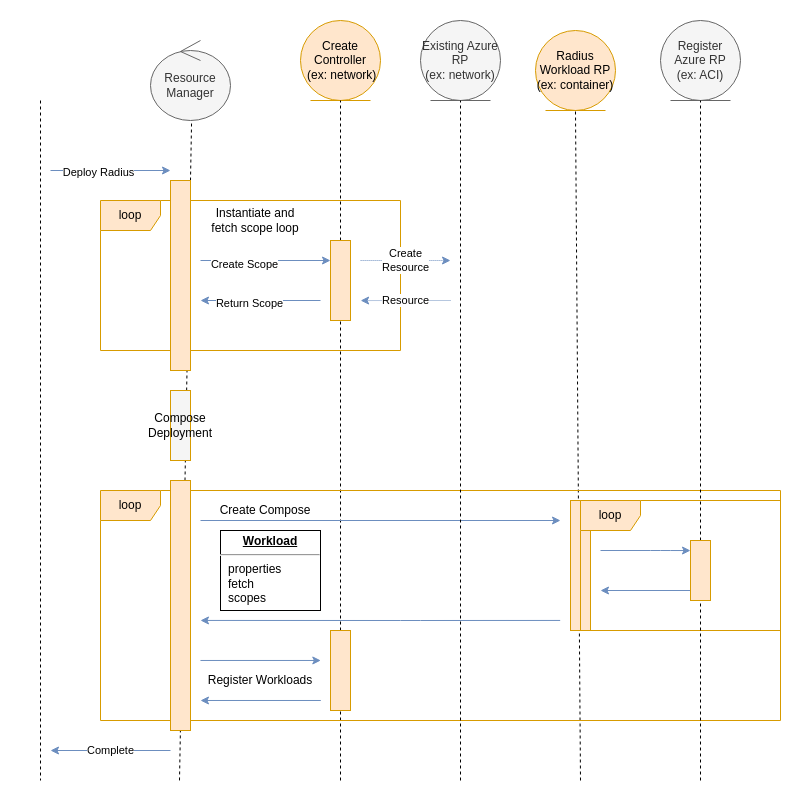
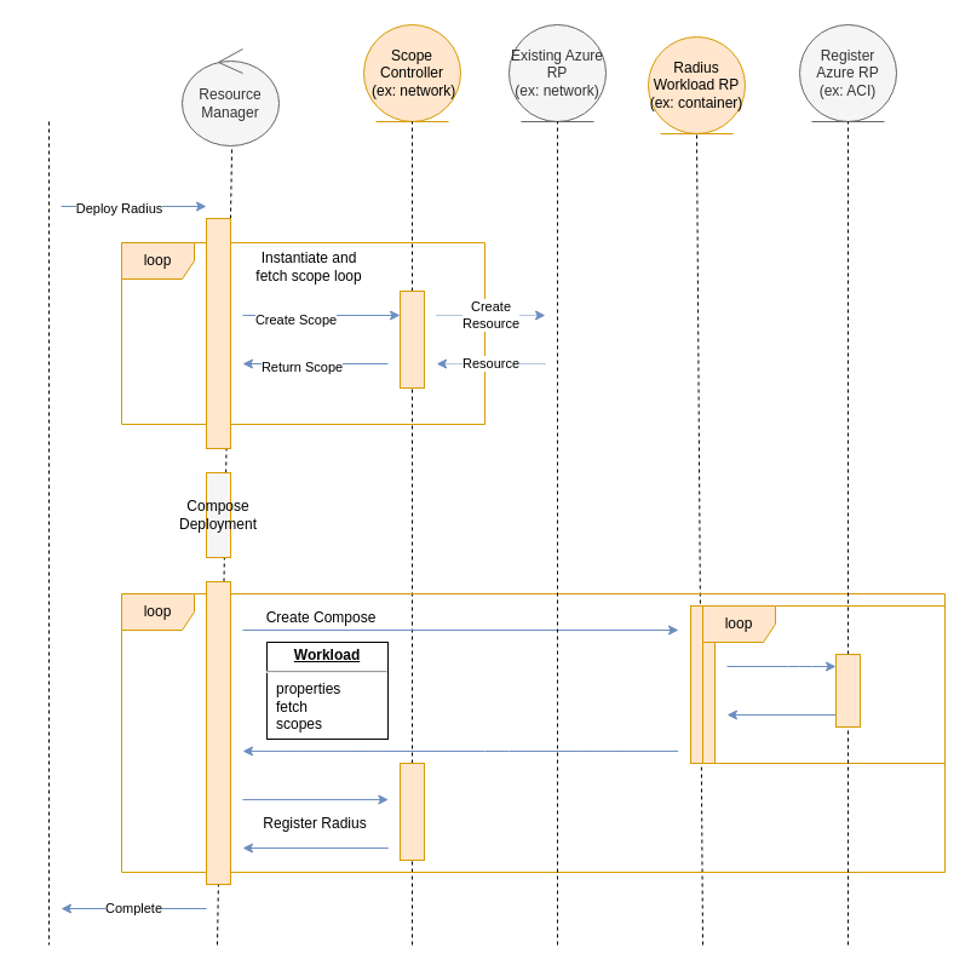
  <mxCell id="0" />
  <mxCell id="1" parent="0" />
  <mxCell id="2" value="" style="endArrow=none;dashed=1;html=1;entryX=0.5;entryY=1;entryDx=0;entryDy=0;" parent="1" target="21" edge="1"><mxGeometry width="50" height="50" relative="1" as="geometry"><mxPoint x="580" y="780" as="sourcePoint" /><mxPoint x="440" y="360" as="targetPoint" /></mxGeometry></mxCell>
  <mxCell id="3" value="" style="group" parent="1" vertex="1" connectable="0"><mxGeometry x="300" y="20" width="80" height="680" as="geometry" /></mxCell>
- <mxCell id="4" value="Create Controller&lt;br&gt;&amp;nbsp;(ex: network)" style="ellipse;shape=umlEntity;whiteSpace=wrap;html=1;fillColor=#ffe6cc;strokeColor=#d79b00;" parent="3" vertex="1"><mxGeometry width="80" height="80" as="geometry" /></mxCell>
+ <mxCell id="4" value="Scope Controller&lt;br&gt;&amp;nbsp;(ex: network)" style="ellipse;shape=umlEntity;whiteSpace=wrap;html=1;fillColor=#ffe6cc;strokeColor=#d79b00;" parent="3" vertex="1"><mxGeometry width="80" height="80" as="geometry" /></mxCell>
  <mxCell id="5" value="" style="endArrow=none;dashed=1;html=1;entryX=0.5;entryY=1;entryDx=0;entryDy=0;" parent="3" target="4" edge="1"><mxGeometry width="50" height="50" relative="1" as="geometry"><mxPoint x="40" y="760" as="sourcePoint" /><mxPoint x="260" y="300" as="targetPoint" /></mxGeometry></mxCell>
  <mxCell id="6" value="" style="group;fillColor=none;" parent="1" vertex="1" connectable="0"><mxGeometry x="140" y="20" width="640" height="760" as="geometry" /></mxCell>
  <mxCell id="7" value="loop" style="shape=umlFrame;whiteSpace=wrap;html=1;fillColor=#ffe6cc;swimlaneFillColor=none;shadow=0;strokeColor=#d79b00;" parent="6" vertex="1"><mxGeometry x="-40" y="180" width="300" height="150" as="geometry" /></mxCell>
  <mxCell id="8" value="Resource&lt;br&gt;Manager" style="ellipse;shape=umlControl;whiteSpace=wrap;html=1;fillColor=#f5f5f5;strokeColor=#666666;fontColor=#333333;" parent="6" vertex="1"><mxGeometry x="10" y="20" width="80" height="80" as="geometry" /></mxCell>
  <mxCell id="9" value="" style="endArrow=none;dashed=1;html=1;exitX=0.513;exitY=1.038;exitDx=0;exitDy=0;exitPerimeter=0;" parent="6" source="8" edge="1"><mxGeometry width="50" height="50" relative="1" as="geometry"><mxPoint x="45" y="100" as="sourcePoint" /><mxPoint x="39" y="760" as="targetPoint" /></mxGeometry></mxCell>
  <mxCell id="10" value="" style="rounded=0;whiteSpace=wrap;html=1;shadow=0;fillColor=#ffe6cc;strokeColor=#d79b00;" parent="6" vertex="1"><mxGeometry x="30" y="160" width="20" height="190" as="geometry" /></mxCell>
  <mxCell id="11" value="" style="endArrow=classic;html=1;fillColor=#dae8fc;strokeColor=#6c8ebf;labelPosition=center;verticalLabelPosition=middle;align=center;verticalAlign=middle;" parent="6" edge="1"><mxGeometry width="50" height="50" relative="1" as="geometry"><mxPoint x="60" y="240" as="sourcePoint" /><mxPoint x="190" y="240" as="targetPoint" /></mxGeometry></mxCell>
  <mxCell id="12" value="Create Scope" style="edgeLabel;html=1;align=center;verticalAlign=middle;resizable=0;points=[];" parent="11" vertex="1" connectable="0"><mxGeometry x="-0.339" y="-3" relative="1" as="geometry"><mxPoint as="offset" /></mxGeometry></mxCell>
  <mxCell id="13" value="Instantiate and fetch scope loop" style="text;html=1;strokeColor=none;fillColor=none;align=center;verticalAlign=middle;whiteSpace=wrap;rounded=0;shadow=0;" parent="6" vertex="1"><mxGeometry x="60" y="190" width="110" height="20" as="geometry" /></mxCell>
  <mxCell id="14" value="" style="endArrow=classic;html=1;labelPosition=center;verticalLabelPosition=middle;align=center;verticalAlign=middle;fillColor=#dae8fc;strokeColor=#6c8ebf;" parent="6" edge="1"><mxGeometry width="50" height="50" relative="1" as="geometry"><mxPoint x="180" y="280" as="sourcePoint" /><mxPoint x="60" y="280" as="targetPoint" /></mxGeometry></mxCell>
  <mxCell id="15" value="Return Scope" style="edgeLabel;html=1;align=center;verticalAlign=middle;resizable=0;points=[];" parent="14" vertex="1" connectable="0"><mxGeometry x="0.2" y="2" relative="1" as="geometry"><mxPoint as="offset" /></mxGeometry></mxCell>
  <mxCell id="16" value="" style="rounded=0;whiteSpace=wrap;html=1;shadow=0;fillColor=#ffe6cc;strokeColor=#d79b00;" parent="6" vertex="1"><mxGeometry x="190" y="220" width="20" height="80" as="geometry" /></mxCell>
  <mxCell id="17" value="Compose Deployment" style="rounded=0;whiteSpace=wrap;html=1;shadow=0;fillColor=#f5f5f5;strokeColor=#d79b00;" parent="6" vertex="1"><mxGeometry x="30" y="370" width="20" height="70" as="geometry" /></mxCell>
  <mxCell id="18" value="loop" style="shape=umlFrame;whiteSpace=wrap;html=1;shadow=0;fillColor=#ffe6cc;strokeColor=#d79b00;" parent="6" vertex="1"><mxGeometry x="-40" y="470" width="680" height="230" as="geometry" /></mxCell>
  <mxCell id="19" value="Create Compose" style="text;html=1;strokeColor=none;fillColor=none;align=center;verticalAlign=middle;whiteSpace=wrap;rounded=0;shadow=0;" parent="6" vertex="1"><mxGeometry x="70" y="480" width="110" height="20" as="geometry" /></mxCell>
  <mxCell id="20" value="" style="rounded=0;whiteSpace=wrap;html=1;shadow=0;fillColor=#ffe6cc;strokeColor=#d79b00;" parent="6" vertex="1"><mxGeometry x="30" y="460" width="20" height="250" as="geometry" /></mxCell>
  <mxCell id="21" value="Radius Workload RP&lt;br&gt;(ex: container)" style="ellipse;shape=umlEntity;whiteSpace=wrap;html=1;shadow=0;fillColor=#ffe6cc;strokeColor=#d79b00;" parent="6" vertex="1"><mxGeometry x="395" y="10" width="80" height="80" as="geometry" /></mxCell>
  <mxCell id="22" value="&lt;p style=&quot;margin: 0px ; margin-top: 4px ; text-align: center ; text-decoration: underline&quot;&gt;&lt;b&gt;Workload&lt;/b&gt;&lt;/p&gt;&lt;hr&gt;&lt;p style=&quot;margin: 0px ; margin-left: 8px&quot;&gt;properties&lt;br&gt;fetch&lt;/p&gt;&lt;p style=&quot;margin: 0px ; margin-left: 8px&quot;&gt;scopes&lt;/p&gt;" style="verticalAlign=top;align=left;overflow=fill;fontSize=12;fontFamily=Helvetica;html=1;shadow=0;fillColor=none;gradientColor=#ffffff;" parent="6" vertex="1"><mxGeometry x="80" y="510" width="100" height="80" as="geometry" /></mxCell>
  <mxCell id="23" value="" style="endArrow=classic;html=1;fillColor=#dae8fc;strokeColor=#6c8ebf;" parent="6" edge="1"><mxGeometry width="50" height="50" relative="1" as="geometry"><mxPoint x="60" y="500" as="sourcePoint" /><mxPoint x="420" y="500" as="targetPoint" /><Array as="points" /></mxGeometry></mxCell>
  <mxCell id="24" value="" style="rounded=0;whiteSpace=wrap;html=1;fillColor=#ffe6cc;strokeColor=#d79b00;" parent="6" vertex="1"><mxGeometry x="430" y="480" width="20" height="130" as="geometry" /></mxCell>
  <mxCell id="25" value="" style="endArrow=classic;html=1;exitX=0.676;exitY=0.565;exitDx=0;exitDy=0;exitPerimeter=0;entryX=0.147;entryY=0.565;entryDx=0;entryDy=0;entryPerimeter=0;fillColor=#dae8fc;strokeColor=#6c8ebf;" parent="6" source="18" target="18" edge="1"><mxGeometry width="50" height="50" relative="1" as="geometry"><mxPoint x="220" y="410" as="sourcePoint" /><mxPoint x="270" y="360" as="targetPoint" /><Array as="points"><mxPoint x="270" y="600" /></Array></mxGeometry></mxCell>
  <mxCell id="26" value="" style="rounded=0;whiteSpace=wrap;html=1;shadow=0;fillColor=#ffe6cc;strokeColor=#d79b00;" parent="6" vertex="1"><mxGeometry x="190" y="610" width="20" height="80" as="geometry" /></mxCell>
- <mxCell id="27" value="Register Workloads" style="text;html=1;strokeColor=none;fillColor=none;align=center;verticalAlign=middle;whiteSpace=wrap;rounded=0;shadow=0;" parent="6" vertex="1"><mxGeometry x="60" y="650" width="120" height="20" as="geometry" /></mxCell>
+ <mxCell id="27" value="Register Radius" style="text;html=1;strokeColor=none;fillColor=none;align=center;verticalAlign=middle;whiteSpace=wrap;rounded=0;shadow=0;" parent="6" vertex="1"><mxGeometry x="60" y="650" width="120" height="20" as="geometry" /></mxCell>
  <mxCell id="28" value="" style="endArrow=classic;html=1;exitX=0.147;exitY=0.739;exitDx=0;exitDy=0;exitPerimeter=0;entryX=0.324;entryY=0.739;entryDx=0;entryDy=0;entryPerimeter=0;fillColor=#dae8fc;strokeColor=#6c8ebf;" parent="6" source="18" target="18" edge="1"><mxGeometry width="50" height="50" relative="1" as="geometry"><mxPoint x="220" y="590" as="sourcePoint" /><mxPoint x="270" y="540" as="targetPoint" /></mxGeometry></mxCell>
  <mxCell id="29" value="" style="endArrow=classic;html=1;exitX=0.324;exitY=0.913;exitDx=0;exitDy=0;exitPerimeter=0;entryX=0.147;entryY=0.913;entryDx=0;entryDy=0;entryPerimeter=0;fillColor=#dae8fc;strokeColor=#6c8ebf;" parent="6" source="18" target="18" edge="1"><mxGeometry width="50" height="50" relative="1" as="geometry"><mxPoint x="220" y="590" as="sourcePoint" /><mxPoint x="270" y="540" as="targetPoint" /></mxGeometry></mxCell>
  <mxCell id="30" value="Complete" style="endArrow=classic;html=1;fillColor=#dae8fc;strokeColor=#6c8ebf;" parent="6" edge="1"><mxGeometry width="50" height="50" relative="1" as="geometry"><mxPoint x="30" y="730" as="sourcePoint" /><mxPoint x="-90" y="730" as="targetPoint" /></mxGeometry></mxCell>
  <mxCell id="31" value="" style="group" parent="1" vertex="1" connectable="0"><mxGeometry x="20" y="20" width="40" height="680" as="geometry" /></mxCell>
  <mxCell id="32" value="" style="endArrow=none;dashed=1;html=1;" parent="31" edge="1"><mxGeometry width="50" height="50" relative="1" as="geometry"><mxPoint x="20" y="80" as="sourcePoint" /><mxPoint x="20" y="760" as="targetPoint" /></mxGeometry></mxCell>
  <mxCell id="33" value="" style="endArrow=classic;html=1;fillColor=#dae8fc;strokeColor=#6c8ebf;" parent="1" edge="1"><mxGeometry width="50" height="50" relative="1" as="geometry"><mxPoint x="50" y="170" as="sourcePoint" /><mxPoint x="170" y="170" as="targetPoint" /></mxGeometry></mxCell>
  <mxCell id="34" value="Deploy Radius" style="edgeLabel;html=1;align=center;verticalAlign=middle;resizable=0;points=[];" parent="33" vertex="1" connectable="0"><mxGeometry x="-0.217" y="-1" relative="1" as="geometry"><mxPoint as="offset" /></mxGeometry></mxCell>
  <mxCell id="35" value="" style="group;" parent="1" vertex="1" connectable="0"><mxGeometry x="420" y="20" width="80" height="680" as="geometry" /></mxCell>
  <mxCell id="36" value="Existing Azure RP&lt;br&gt;(ex: network)" style="ellipse;shape=umlEntity;whiteSpace=wrap;html=1;fillColor=#f5f5f5;strokeColor=#666666;fontColor=#333333;" parent="35" vertex="1"><mxGeometry width="80" height="80" as="geometry" /></mxCell>
  <mxCell id="37" value="" style="endArrow=none;dashed=1;html=1;entryX=0.5;entryY=1;entryDx=0;entryDy=0;" parent="35" target="36" edge="1"><mxGeometry width="50" height="50" relative="1" as="geometry"><mxPoint x="40" y="760" as="sourcePoint" /><mxPoint x="20" y="340" as="targetPoint" /></mxGeometry></mxCell>
  <mxCell id="38" value="Create&lt;br&gt;Resource" style="endArrow=classic;html=1;exitX=0.867;exitY=0.4;exitDx=0;exitDy=0;exitPerimeter=0;dashed=1;dashPattern=1 1;fillColor=#dae8fc;strokeColor=#6c8ebf;" parent="1" source="7" edge="1"><mxGeometry width="50" height="50" relative="1" as="geometry"><mxPoint x="390" y="410" as="sourcePoint" /><mxPoint x="450" y="260" as="targetPoint" /></mxGeometry></mxCell>
  <mxCell id="39" value="Resource" style="endArrow=classic;html=1;dashed=1;dashPattern=1 1;entryX=0.867;entryY=0.667;entryDx=0;entryDy=0;entryPerimeter=0;fillColor=#dae8fc;strokeColor=#6c8ebf;" parent="1" target="7" edge="1"><mxGeometry width="50" height="50" relative="1" as="geometry"><mxPoint x="450" y="300" as="sourcePoint" /><mxPoint x="660" y="320" as="targetPoint" /></mxGeometry></mxCell>
  <mxCell id="40" value="Register Azure RP&lt;br&gt;(ex: ACI)" style="ellipse;shape=umlEntity;whiteSpace=wrap;html=1;shadow=0;fillColor=#f5f5f5;strokeColor=#666666;fontColor=#333333;" parent="1" vertex="1"><mxGeometry x="660" y="20" width="80" height="80" as="geometry" /></mxCell>
  <mxCell id="41" value="loop" style="shape=umlFrame;whiteSpace=wrap;html=1;shadow=0;fillColor=#ffe6cc;strokeColor=#d79b00;" parent="1" vertex="1"><mxGeometry x="580" y="500" width="200" height="130" as="geometry" /></mxCell>
  <mxCell id="42" value="" style="endArrow=none;dashed=1;html=1;entryX=0.5;entryY=1;entryDx=0;entryDy=0;" parent="1" target="40" edge="1"><mxGeometry width="50" height="50" relative="1" as="geometry"><mxPoint x="700" y="780" as="sourcePoint" /><mxPoint x="650" y="390" as="targetPoint" /></mxGeometry></mxCell>
  <mxCell id="43" value="" style="endArrow=classic;html=1;entryX=0.55;entryY=0.385;entryDx=0;entryDy=0;entryPerimeter=0;fillColor=#dae8fc;strokeColor=#6c8ebf;" parent="1" target="41" edge="1"><mxGeometry width="50" height="50" relative="1" as="geometry"><mxPoint x="600" y="550" as="sourcePoint" /><mxPoint x="410" y="420" as="targetPoint" /><Array as="points"><mxPoint x="660" y="550" /></Array></mxGeometry></mxCell>
  <mxCell id="44" value="" style="endArrow=classic;html=1;fillColor=#dae8fc;strokeColor=#6c8ebf;" parent="1" edge="1"><mxGeometry width="50" height="50" relative="1" as="geometry"><mxPoint x="690" y="590" as="sourcePoint" /><mxPoint x="600" y="590" as="targetPoint" /><Array as="points" /></mxGeometry></mxCell>
  <mxCell id="45" value="" style="rounded=0;whiteSpace=wrap;html=1;shadow=0;fillColor=#ffe6cc;strokeColor=#d79b00;" parent="1" vertex="1"><mxGeometry x="690" y="540" width="20" height="60" as="geometry" /></mxCell>
